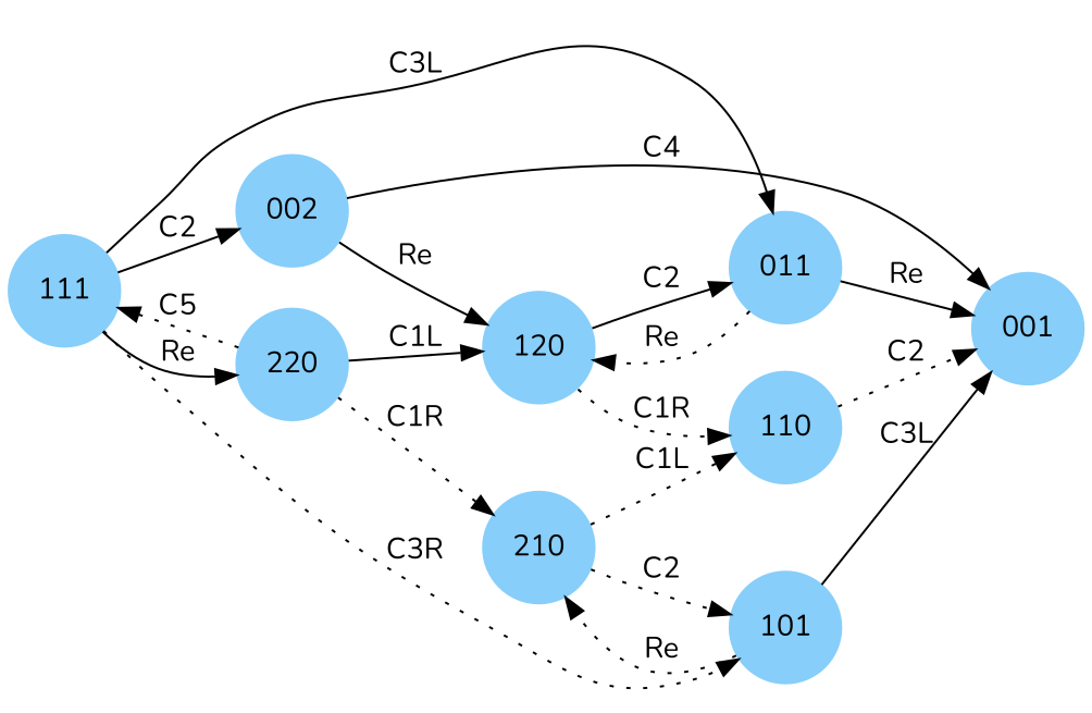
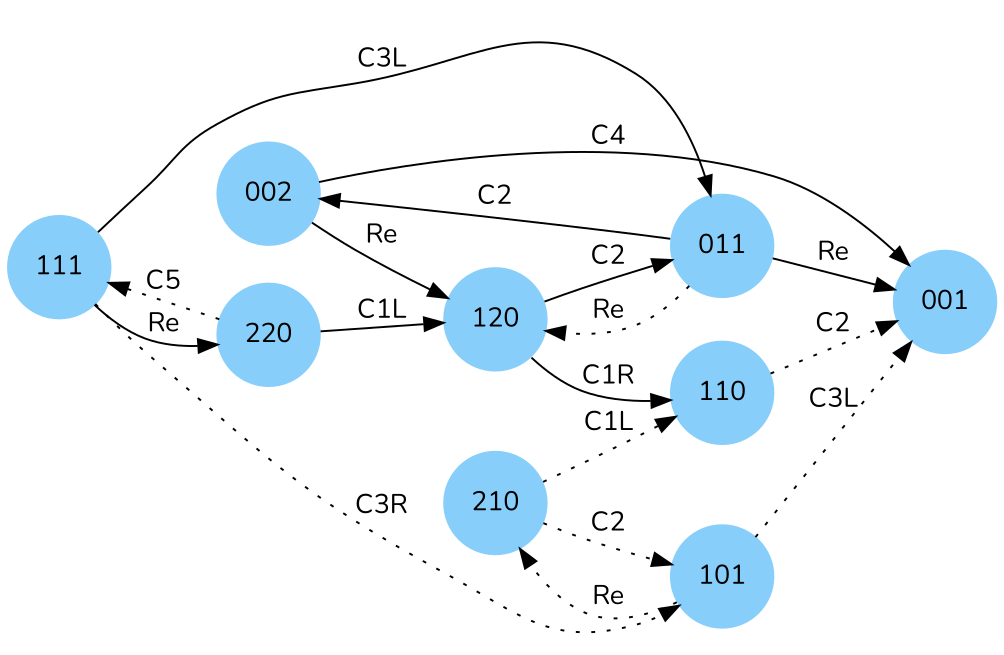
  digraph {
    fontname=Nunito
    rankdir=LR
    node [color=lightskyblue fontname=Nunito shape=circle style=filled]
    edge [fontname=Nunito style=solid]
    002
    001
    120
    111
    011
    101
    220
    210
    110
    002 -> 001 [label=C4]
    002 -> 120 [label=Re]
    120 -> 011 [label=C2]
-   120 -> 110 [label=C1R style=dotted]
-   111 -> 002 [label=C2]
+   120 -> 110 [label=C1R]
+   011 -> 002 [label=C2]
    111 -> 011 [label=C3L]
    111 -> 101 [label=C3R style=dotted]
    111 -> 220 [label=Re]
    011 -> 001 [label=Re]
    011 -> 120 [label=Re style=dotted]
-   101 -> 001 [label=C3L]
+   101 -> 001 [label=C3L style=dotted]
    101 -> 210 [label=Re style=dotted]
    220 -> 120 [label=C1L]
    220 -> 111 [label=C5 style=dotted]
-   220 -> 210 [label=C1R style=dotted]
    210 -> 101 [label=C2 style=dotted]
    210 -> 110 [label=C1L style=dotted]
    110 -> 001 [label=C2 style=dotted]
  }
